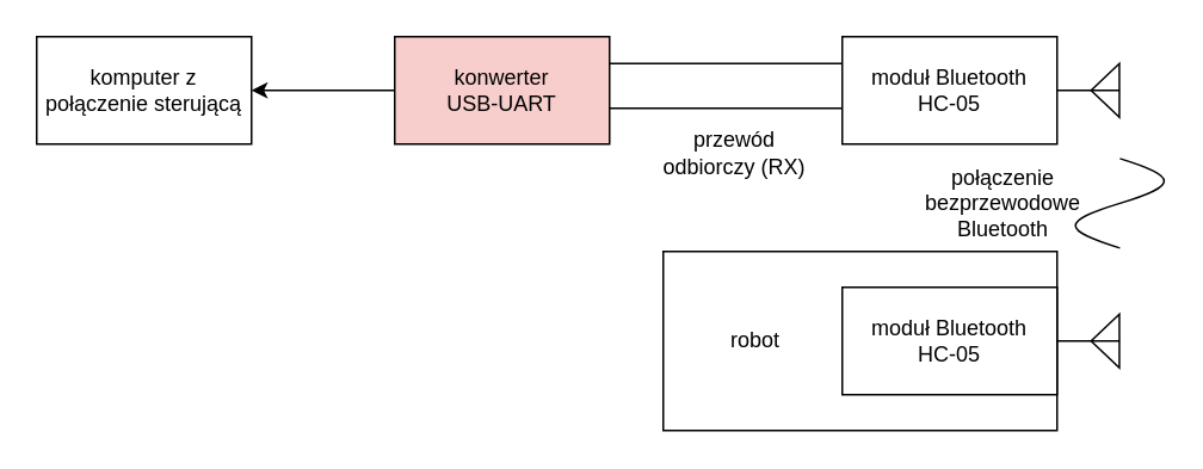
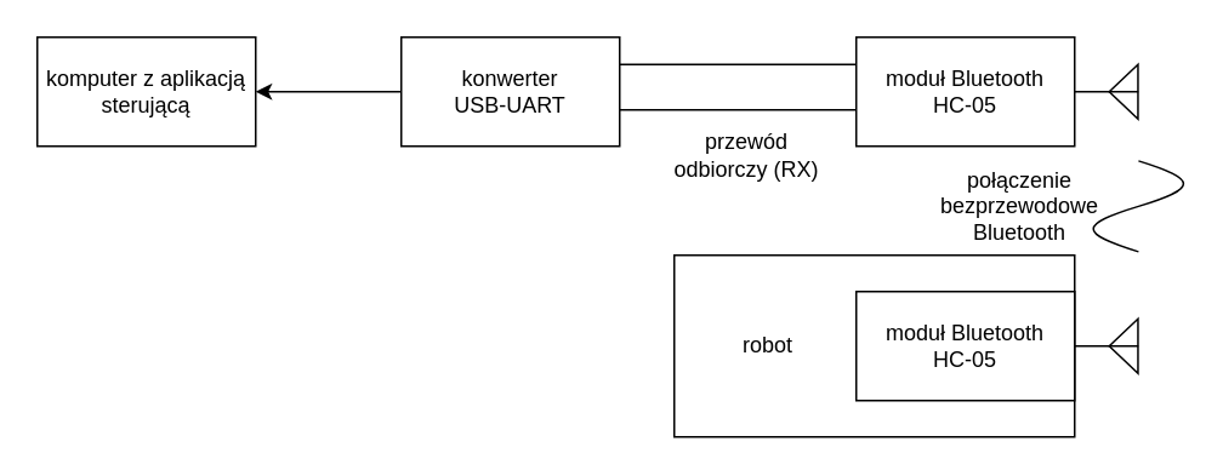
  <mxCell id="0" />
  <mxCell id="1" parent="0" />
- <mxCell id="2" value="komputer z połączenie sterującą" style="rounded=0;whiteSpace=wrap;html=1;" vertex="1" parent="1"><mxGeometry x="20" y="20" width="120" height="60" as="geometry" /></mxCell>
+ <mxCell id="2" value="komputer z aplikacją sterującą" style="rounded=0;whiteSpace=wrap;html=1;" vertex="1" parent="1"><mxGeometry x="20" y="20" width="120" height="60" as="geometry" /></mxCell>
  <mxCell id="3" value="robot&amp;nbsp; &amp;nbsp; &amp;nbsp; &amp;nbsp; &amp;nbsp; &amp;nbsp; &amp;nbsp; &amp;nbsp; &amp;nbsp; &amp;nbsp; &amp;nbsp; &amp;nbsp; &amp;nbsp; &amp;nbsp; &amp;nbsp; &amp;nbsp; &amp;nbsp; &amp;nbsp;" style="rounded=0;whiteSpace=wrap;html=1;" vertex="1" parent="1"><mxGeometry x="370" y="140" width="220" height="100" as="geometry" /></mxCell>
- <mxCell id="4" value="konwerter&lt;br&gt;USB-UART" style="rounded=0;whiteSpace=wrap;html=1;fillColor=#f8cecc;" vertex="1" parent="1"><mxGeometry x="220" y="20" width="120" height="60" as="geometry" /></mxCell>
+ <mxCell id="4" value="konwerter&lt;br&gt;USB-UART" style="rounded=0;whiteSpace=wrap;html=1;" vertex="1" parent="1"><mxGeometry x="220" y="20" width="120" height="60" as="geometry" /></mxCell>
  <mxCell id="5" value="" style="endArrow=classic;html=1;entryX=1;entryY=0.5;entryDx=0;entryDy=0;exitX=0;exitY=0.5;exitDx=0;exitDy=0;" edge="1" parent="1" source="4" target="2"><mxGeometry width="50" height="50" relative="1" as="geometry"><mxPoint x="290" y="180" as="sourcePoint" /><mxPoint x="340" y="130" as="targetPoint" /></mxGeometry></mxCell>
  <mxCell id="6" value="" style="endArrow=none;html=1;entryX=0;entryY=0.25;entryDx=0;entryDy=0;exitX=1;exitY=0.25;exitDx=0;exitDy=0;" edge="1" parent="1" source="4" target="12"><mxGeometry width="50" height="50" relative="1" as="geometry"><mxPoint x="300" y="170" as="sourcePoint" /><mxPoint x="350" y="120" as="targetPoint" /></mxGeometry></mxCell>
  <mxCell id="7" value="" style="endArrow=none;html=1;entryX=0;entryY=0.25;entryDx=0;entryDy=0;exitX=1;exitY=0.25;exitDx=0;exitDy=0;" edge="1" parent="1"><mxGeometry width="50" height="50" relative="1" as="geometry"><mxPoint x="340" y="60" as="sourcePoint" /><mxPoint x="470" y="60" as="targetPoint" /></mxGeometry></mxCell>
  <mxCell id="8" value="przewód odbiorczy (RX)" style="text;html=1;strokeColor=none;fillColor=none;align=center;verticalAlign=middle;whiteSpace=wrap;rounded=0;" vertex="1" parent="1"><mxGeometry x="360" y="70" width="100" height="30" as="geometry" /></mxCell>
  <mxCell id="9" value="" style="verticalLabelPosition=bottom;shadow=0;dashed=0;align=center;html=1;verticalAlign=top;shape=mxgraph.electrical.radio.aerial_-_antenna_2;rotation=90;" vertex="1" parent="1"><mxGeometry x="590" y="170" width="30" height="40" as="geometry" /></mxCell>
  <mxCell id="10" value="moduł Bluetooth&lt;br&gt;HC-05" style="rounded=0;whiteSpace=wrap;html=1;" vertex="1" parent="1"><mxGeometry x="470" y="160" width="120" height="60" as="geometry" /></mxCell>
  <mxCell id="11" value="" style="verticalLabelPosition=bottom;shadow=0;dashed=0;align=center;html=1;verticalAlign=top;shape=mxgraph.electrical.radio.aerial_-_antenna_2;rotation=90;" vertex="1" parent="1"><mxGeometry x="590" y="30" width="30" height="40" as="geometry" /></mxCell>
  <mxCell id="12" value="moduł Bluetooth&lt;br&gt;HC-05" style="rounded=0;whiteSpace=wrap;html=1;" vertex="1" parent="1"><mxGeometry x="470" y="20" width="120" height="60" as="geometry" /></mxCell>
  <mxCell id="13" value="" style="pointerEvents=1;verticalLabelPosition=bottom;shadow=0;dashed=0;align=center;html=1;verticalAlign=top;shape=mxgraph.electrical.waveforms.sine_wave;rotation=90;" vertex="1" parent="1"><mxGeometry x="600" y="80" width="50" height="66.18" as="geometry" /></mxCell>
  <mxCell id="14" value="połączenie&lt;br&gt;bezprzewodowe&lt;br&gt;Bluetooth" style="text;html=1;strokeColor=none;fillColor=none;align=center;verticalAlign=middle;whiteSpace=wrap;rounded=0;" vertex="1" parent="1"><mxGeometry x="500" y="86.59" width="120" height="53" as="geometry" /></mxCell>
